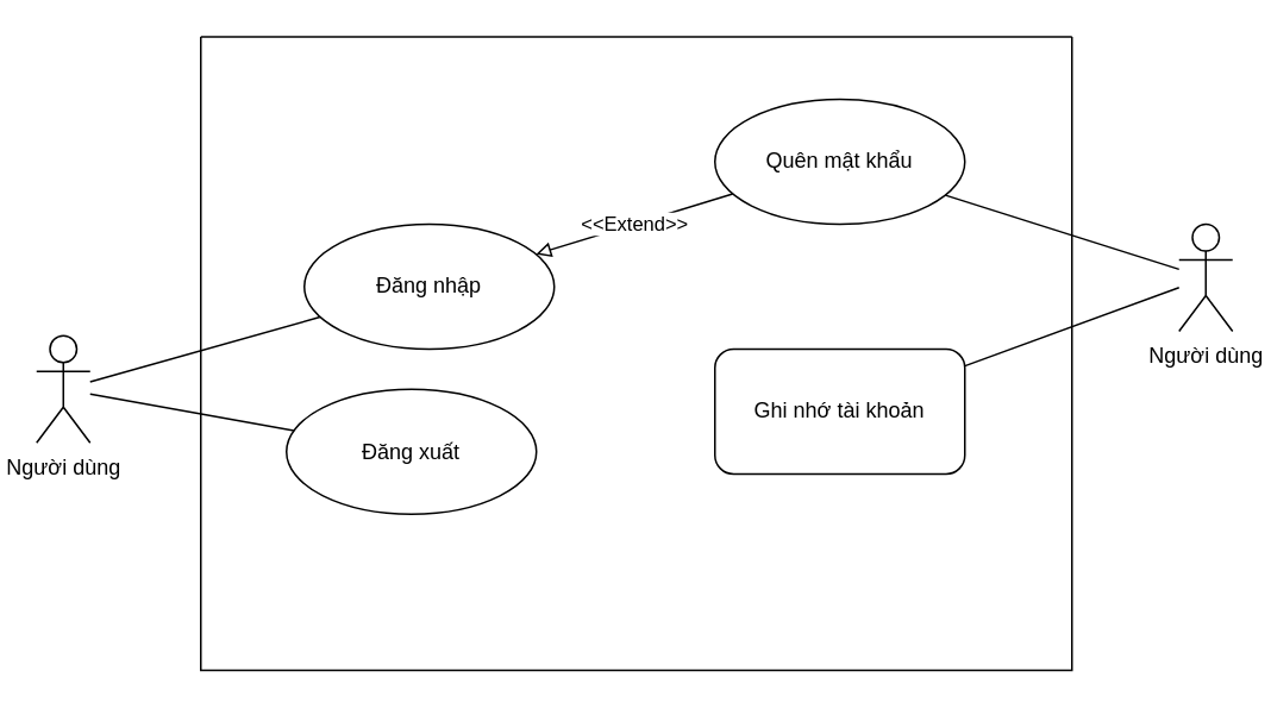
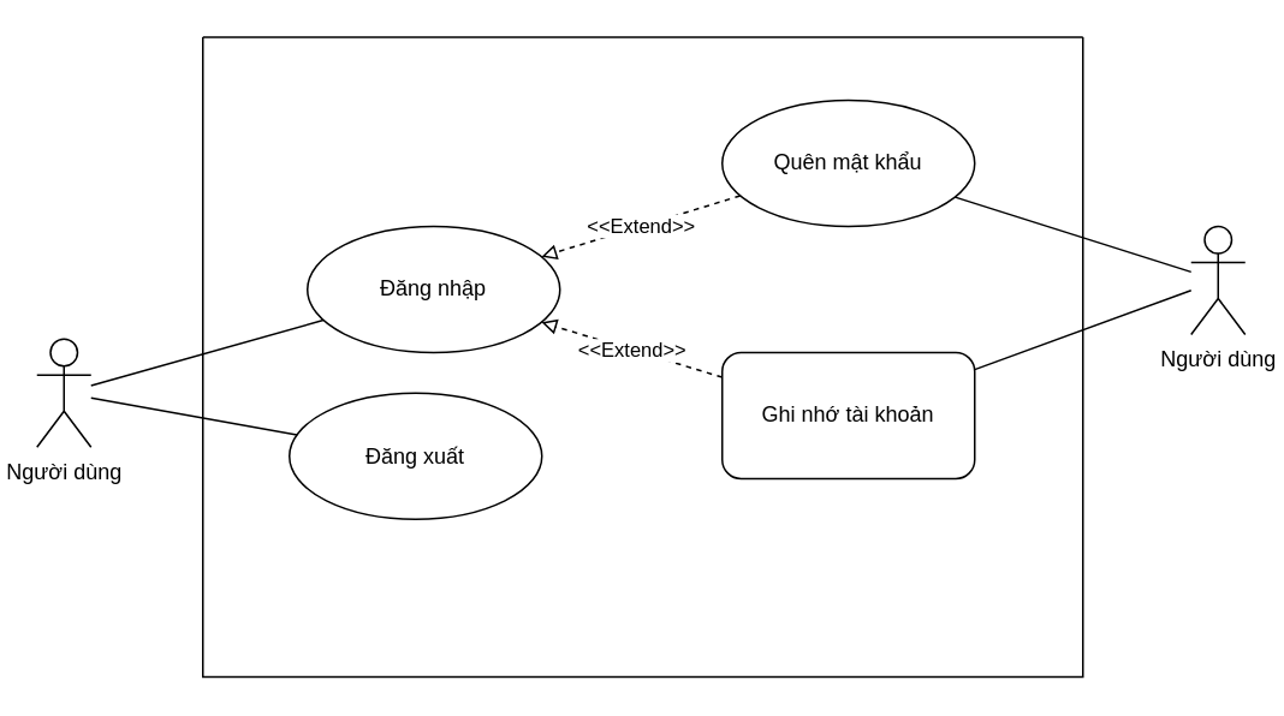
  <mxCell id="0" />
  <mxCell id="1" parent="0" />
  <mxCell id="2" style="rounded=0;orthogonalLoop=1;jettySize=auto;html=1;endArrow=none;endFill=0;" parent="1" source="4" target="6" edge="1"><mxGeometry relative="1" as="geometry" /></mxCell>
  <mxCell id="3" style="edgeStyle=none;rounded=0;orthogonalLoop=1;jettySize=auto;html=1;endArrow=none;endFill=0;" parent="1" source="4" target="11" edge="1"><mxGeometry relative="1" as="geometry"><mxPoint x="102" y="280" as="targetPoint" /></mxGeometry></mxCell>
  <mxCell id="4" value="Người dùng" style="shape=umlActor;verticalLabelPosition=bottom;verticalAlign=top;html=1;outlineConnect=0;" parent="1" vertex="1"><mxGeometry x="20" y="187.5" width="30" height="60" as="geometry" /></mxCell>
  <mxCell id="5" value="" style="swimlane;startSize=0;" parent="1" vertex="1"><mxGeometry x="112" y="20" width="488" height="355" as="geometry" /></mxCell>
  <mxCell id="6" value="Đăng nhập" style="ellipse;whiteSpace=wrap;html=1;" parent="5" vertex="1"><mxGeometry x="58" y="105" width="140" height="70" as="geometry" /></mxCell>
- <mxCell id="7" value="&amp;lt;&amp;lt;Extend&amp;gt;&amp;gt;" style="orthogonalLoop=1;jettySize=auto;html=1;strokeColor=default;rounded=0;dashed=0;endArrow=block;endFill=0;" parent="5" source="8" target="6" edge="1"><mxGeometry relative="1" as="geometry" /></mxCell>
+ <mxCell id="7" value="&amp;lt;&amp;lt;Extend&amp;gt;&amp;gt;" style="orthogonalLoop=1;jettySize=auto;html=1;strokeColor=default;rounded=0;dashed=1;endArrow=block;endFill=0;" parent="5" source="8" target="6" edge="1"><mxGeometry relative="1" as="geometry" /></mxCell>
  <mxCell id="8" value="Quên mật khẩu" style="ellipse;whiteSpace=wrap;html=1;" parent="5" vertex="1"><mxGeometry x="288" y="35" width="140" height="70" as="geometry" /></mxCell>
+ <mxCell id="9" value="&amp;lt;&amp;lt;Extend&amp;gt;&amp;gt;" style="edgeStyle=none;rounded=0;orthogonalLoop=1;jettySize=auto;html=1;dashed=1;endArrow=block;endFill=0;" parent="5" source="10" target="6" edge="1"><mxGeometry relative="1" as="geometry" /></mxCell>
  <mxCell id="10" value="Ghi nhớ tài khoản" style="whiteSpace=wrap;html=1;rounded=1;" parent="5" vertex="1"><mxGeometry x="288" y="175" width="140" height="70" as="geometry" /></mxCell>
  <mxCell id="11" value="Đăng xuất" style="ellipse;whiteSpace=wrap;html=1;" parent="5" vertex="1"><mxGeometry x="48" y="197.5" width="140" height="70" as="geometry" /></mxCell>
  <mxCell id="12" style="edgeStyle=none;rounded=0;orthogonalLoop=1;jettySize=auto;html=1;exitX=0.5;exitY=0;exitDx=0;exitDy=0;dashed=1;strokeColor=default;" parent="1" source="5" target="5" edge="1"><mxGeometry relative="1" as="geometry" /></mxCell>
  <mxCell id="13" style="edgeStyle=none;rounded=0;orthogonalLoop=1;jettySize=auto;html=1;strokeColor=default;endArrow=none;endFill=0;" parent="1" source="15" target="8" edge="1"><mxGeometry relative="1" as="geometry" /></mxCell>
  <mxCell id="14" style="edgeStyle=none;rounded=0;orthogonalLoop=1;jettySize=auto;html=1;strokeColor=default;endArrow=none;endFill=0;" parent="1" source="15" target="10" edge="1"><mxGeometry relative="1" as="geometry" /></mxCell>
  <mxCell id="15" value="Người dùng" style="shape=umlActor;verticalLabelPosition=bottom;verticalAlign=top;html=1;outlineConnect=0;" parent="1" vertex="1"><mxGeometry x="660" y="125" width="30" height="60" as="geometry" /></mxCell>
